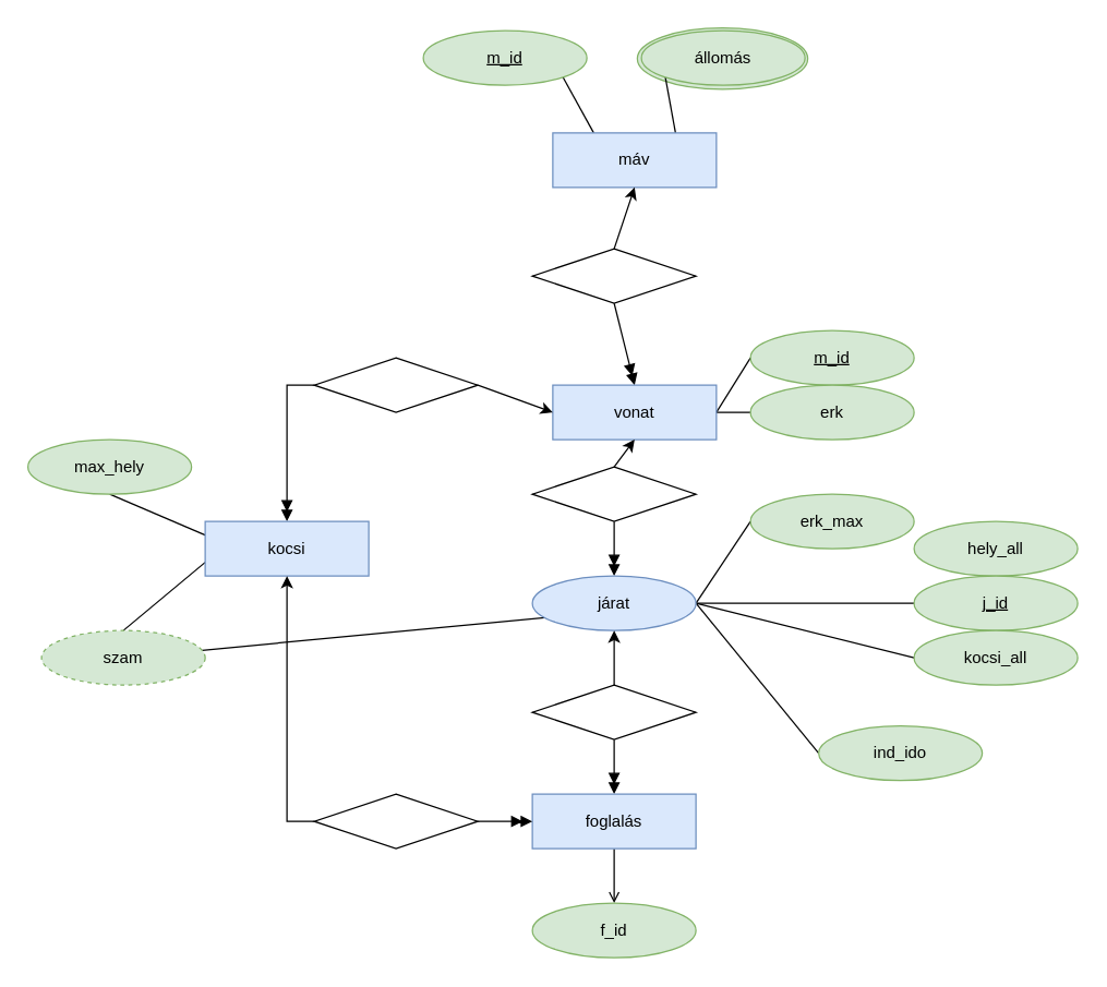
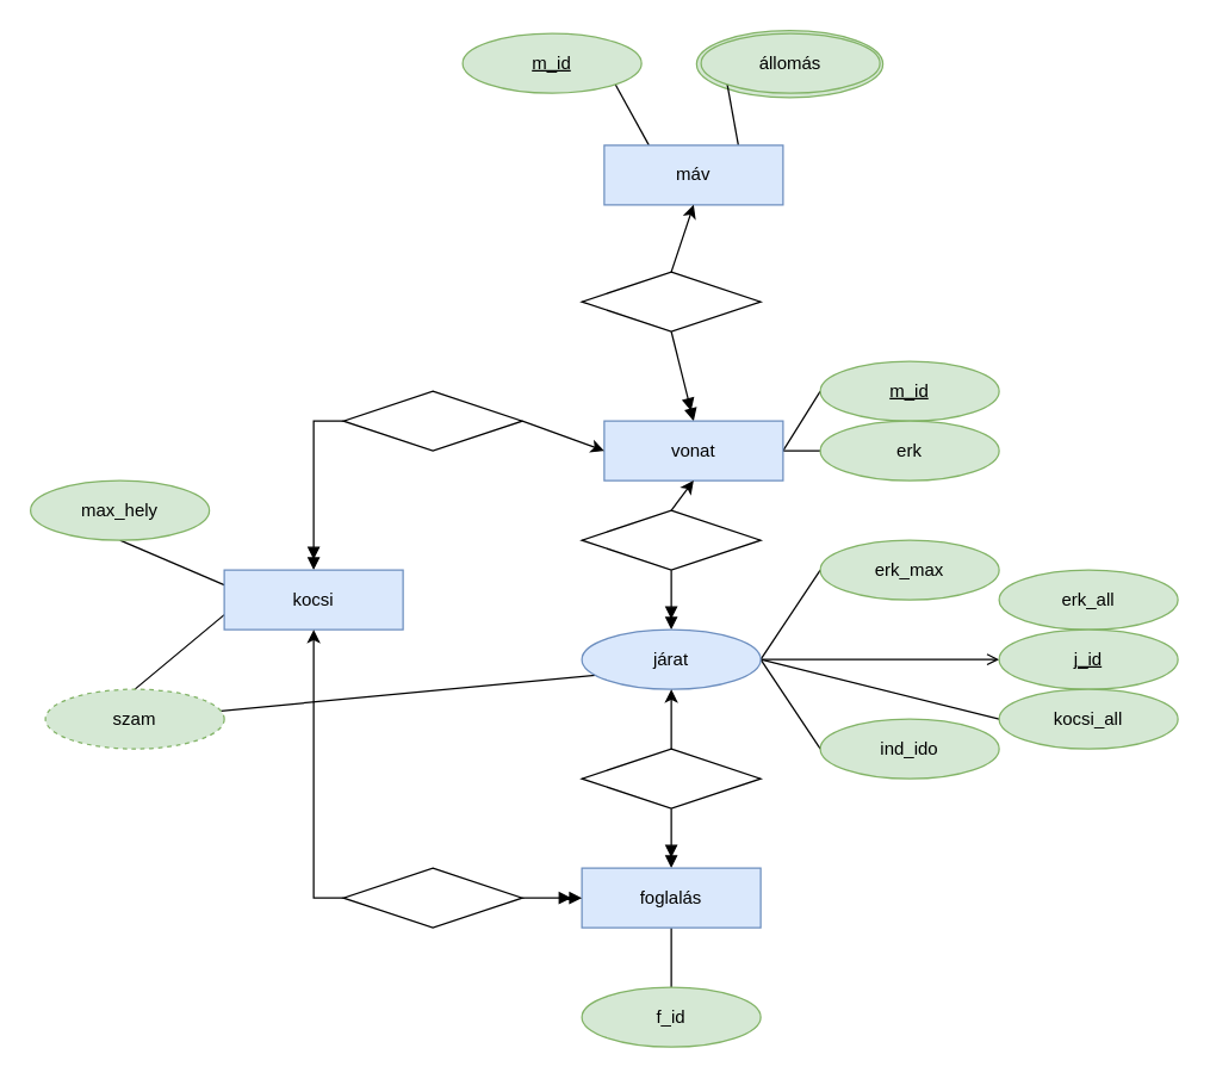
  <mxCell id="0" />
  <mxCell id="1" parent="0" />
  <mxCell id="2" value="állomás" style="ellipse;whiteSpace=wrap;html=1;fillColor=#d5e8d4;strokeColor=#82b366;" vertex="1" parent="1"><mxGeometry x="467" y="20" width="125" height="45" as="geometry" /></mxCell>
  <mxCell id="3" style="edgeStyle=none;rounded=0;orthogonalLoop=1;jettySize=auto;html=1;exitX=0.75;exitY=0;exitDx=0;exitDy=0;entryX=0;entryY=1;entryDx=0;entryDy=0;endArrow=none;endFill=0;" edge="1" parent="1" source="5" target="7"><mxGeometry relative="1" as="geometry" /></mxCell>
  <mxCell id="4" style="edgeStyle=none;rounded=0;orthogonalLoop=1;jettySize=auto;html=1;exitX=0.25;exitY=0;exitDx=0;exitDy=0;entryX=1;entryY=1;entryDx=0;entryDy=0;endArrow=none;endFill=0;" edge="1" parent="1" source="5" target="6"><mxGeometry relative="1" as="geometry" /></mxCell>
  <mxCell id="5" value="máv" style="rounded=0;whiteSpace=wrap;html=1;fillColor=#dae8fc;strokeColor=#6c8ebf;" vertex="1" parent="1"><mxGeometry x="405" y="97" width="120" height="40" as="geometry" /></mxCell>
  <mxCell id="6" value="m_id" style="ellipse;whiteSpace=wrap;html=1;fillColor=#d5e8d4;strokeColor=#82b366;fontStyle=4" vertex="1" parent="1"><mxGeometry x="310" y="22" width="120" height="40" as="geometry" /></mxCell>
  <mxCell id="7" value="állomás" style="ellipse;whiteSpace=wrap;html=1;fillColor=#d5e8d4;strokeColor=#82b366;" vertex="1" parent="1"><mxGeometry x="470" y="22" width="120" height="40" as="geometry" /></mxCell>
  <mxCell id="8" style="edgeStyle=none;rounded=0;orthogonalLoop=1;jettySize=auto;html=1;exitX=0.5;exitY=0;exitDx=0;exitDy=0;entryX=0.5;entryY=1;entryDx=0;entryDy=0;endArrow=classic;endFill=1;" edge="1" parent="1" source="10" target="5"><mxGeometry relative="1" as="geometry" /></mxCell>
  <mxCell id="9" style="edgeStyle=none;rounded=0;orthogonalLoop=1;jettySize=auto;html=1;exitX=0.5;exitY=1;exitDx=0;exitDy=0;entryX=0.5;entryY=0;entryDx=0;entryDy=0;endArrow=doubleBlock;endFill=1;" edge="1" parent="1" source="10" target="13"><mxGeometry relative="1" as="geometry" /></mxCell>
  <mxCell id="10" value="" style="rhombus;whiteSpace=wrap;html=1;" vertex="1" parent="1"><mxGeometry x="390" y="182" width="120" height="40" as="geometry" /></mxCell>
  <mxCell id="11" style="edgeStyle=none;rounded=0;orthogonalLoop=1;jettySize=auto;html=1;exitX=1;exitY=0.5;exitDx=0;exitDy=0;entryX=0;entryY=0.5;entryDx=0;entryDy=0;endArrow=none;endFill=0;" edge="1" parent="1" source="13" target="14"><mxGeometry relative="1" as="geometry" /></mxCell>
  <mxCell id="12" style="edgeStyle=none;rounded=0;orthogonalLoop=1;jettySize=auto;html=1;exitX=1;exitY=0.5;exitDx=0;exitDy=0;entryX=0;entryY=0.5;entryDx=0;entryDy=0;endArrow=none;endFill=0;" edge="1" parent="1" source="13" target="15"><mxGeometry relative="1" as="geometry" /></mxCell>
  <mxCell id="13" value="vonat" style="rounded=0;whiteSpace=wrap;html=1;fillColor=#dae8fc;strokeColor=#6c8ebf;" vertex="1" parent="1"><mxGeometry x="405" y="282" width="120" height="40" as="geometry" /></mxCell>
  <mxCell id="14" value="m_id" style="ellipse;whiteSpace=wrap;html=1;fillColor=#d5e8d4;strokeColor=#82b366;fontStyle=4" vertex="1" parent="1"><mxGeometry x="550" y="242" width="120" height="40" as="geometry" /></mxCell>
  <mxCell id="15" value="erk" style="ellipse;whiteSpace=wrap;html=1;fillColor=#d5e8d4;strokeColor=#82b366;fontStyle=0" vertex="1" parent="1"><mxGeometry x="550" y="282" width="120" height="40" as="geometry" /></mxCell>
  <mxCell id="16" style="edgeStyle=none;rounded=0;orthogonalLoop=1;jettySize=auto;html=1;exitX=0.5;exitY=0;exitDx=0;exitDy=0;entryX=0.5;entryY=1;entryDx=0;entryDy=0;endArrow=classic;endFill=1;" edge="1" parent="1" source="18" target="13"><mxGeometry relative="1" as="geometry" /></mxCell>
  <mxCell id="17" style="edgeStyle=none;rounded=0;orthogonalLoop=1;jettySize=auto;html=1;exitX=0.5;exitY=1;exitDx=0;exitDy=0;entryX=0.5;entryY=0;entryDx=0;entryDy=0;endArrow=doubleBlock;endFill=1;" edge="1" parent="1" source="18" target="24"><mxGeometry relative="1" as="geometry" /></mxCell>
  <mxCell id="18" value="" style="rhombus;whiteSpace=wrap;html=1;" vertex="1" parent="1"><mxGeometry x="390" y="342" width="120" height="40" as="geometry" /></mxCell>
  <mxCell id="19" style="edgeStyle=none;rounded=0;orthogonalLoop=1;jettySize=auto;html=1;exitX=1;exitY=0.5;exitDx=0;exitDy=0;entryX=0;entryY=0.5;entryDx=0;entryDy=0;endArrow=none;endFill=0;" edge="1" parent="1" source="24" target="42"><mxGeometry relative="1" as="geometry" /></mxCell>
  <mxCell id="20" style="edgeStyle=none;rounded=0;orthogonalLoop=1;jettySize=auto;html=1;exitX=1;exitY=0.5;exitDx=0;exitDy=0;entryX=0;entryY=0.5;entryDx=0;entryDy=0;endArrow=none;endFill=0;" edge="1" parent="1" source="24" target="46"><mxGeometry relative="1" as="geometry" /></mxCell>
  <mxCell id="21" style="edgeStyle=none;rounded=0;orthogonalLoop=1;jettySize=auto;html=1;exitX=1;exitY=0.5;exitDx=0;exitDy=0;entryX=0;entryY=0.5;entryDx=0;entryDy=0;endArrow=none;endFill=0;" edge="1" parent="1" source="24" target="45"><mxGeometry relative="1" as="geometry" /></mxCell>
- <mxCell id="22" style="edgeStyle=none;rounded=0;orthogonalLoop=1;jettySize=auto;html=1;exitX=1;exitY=0.5;exitDx=0;exitDy=0;entryX=0;entryY=0.5;entryDx=0;entryDy=0;endArrow=none;endFill=0;" edge="1" parent="1" source="24" target="44"><mxGeometry relative="1" as="geometry" /></mxCell>
+ <mxCell id="22" style="edgeStyle=none;rounded=0;orthogonalLoop=1;jettySize=auto;html=1;exitX=1;exitY=0.5;exitDx=0;exitDy=0;entryX=0;entryY=0.5;entryDx=0;entryDy=0;endArrow=open;endFill=0;" edge="1" parent="1" source="24" target="44"><mxGeometry relative="1" as="geometry" /></mxCell>
  <mxCell id="23" style="edgeStyle=none;rounded=0;orthogonalLoop=1;jettySize=auto;html=1;exitX=1;exitY=0.5;exitDx=0;exitDy=0;endArrow=none;endFill=0;" edge="1" parent="1" source="24" target="40"><mxGeometry relative="1" as="geometry" /></mxCell>
  <mxCell id="24" value="járat" style="ellipse;whiteSpace=wrap;html=1;fillColor=#dae8fc;strokeColor=#6c8ebf;" vertex="1" parent="1"><mxGeometry x="390" y="422" width="120" height="40" as="geometry" /></mxCell>
  <mxCell id="25" style="edgeStyle=none;rounded=0;orthogonalLoop=1;jettySize=auto;html=1;exitX=0.5;exitY=0;exitDx=0;exitDy=0;entryX=0.5;entryY=1;entryDx=0;entryDy=0;endArrow=classic;endFill=1;" edge="1" parent="1" source="27" target="24"><mxGeometry relative="1" as="geometry" /></mxCell>
  <mxCell id="26" style="edgeStyle=none;rounded=0;orthogonalLoop=1;jettySize=auto;html=1;exitX=0.5;exitY=1;exitDx=0;exitDy=0;endArrow=doubleBlock;endFill=1;entryX=0.5;entryY=0;entryDx=0;entryDy=0;" edge="1" parent="1" source="27" target="29"><mxGeometry relative="1" as="geometry"><mxPoint x="310" y="522" as="targetPoint" /></mxGeometry></mxCell>
  <mxCell id="27" value="" style="rhombus;whiteSpace=wrap;html=1;" vertex="1" parent="1"><mxGeometry x="390" y="502" width="120" height="40" as="geometry" /></mxCell>
- <mxCell id="28" style="edgeStyle=none;rounded=0;orthogonalLoop=1;jettySize=auto;html=1;exitX=0.5;exitY=1;exitDx=0;exitDy=0;entryX=0.5;entryY=0;entryDx=0;entryDy=0;endArrow=open;endFill=0;" edge="1" parent="1" source="29" target="41"><mxGeometry relative="1" as="geometry" /></mxCell>
+ <mxCell id="28" style="edgeStyle=none;rounded=0;orthogonalLoop=1;jettySize=auto;html=1;exitX=0.5;exitY=1;exitDx=0;exitDy=0;entryX=0.5;entryY=0;entryDx=0;entryDy=0;endArrow=none;endFill=0;" edge="1" parent="1" source="29" target="41"><mxGeometry relative="1" as="geometry" /></mxCell>
  <mxCell id="29" value="foglalás" style="rounded=0;whiteSpace=wrap;html=1;fillColor=#dae8fc;strokeColor=#6c8ebf;" vertex="1" parent="1"><mxGeometry x="390" y="582" width="120" height="40" as="geometry" /></mxCell>
  <mxCell id="30" style="edgeStyle=none;rounded=0;orthogonalLoop=1;jettySize=auto;html=1;exitX=1;exitY=0.5;exitDx=0;exitDy=0;entryX=0;entryY=0.5;entryDx=0;entryDy=0;endArrow=classic;endFill=1;" edge="1" parent="1" source="32" target="13"><mxGeometry relative="1" as="geometry" /></mxCell>
  <mxCell id="31" style="edgeStyle=orthogonalEdgeStyle;rounded=0;orthogonalLoop=1;jettySize=auto;html=1;exitX=0;exitY=0.5;exitDx=0;exitDy=0;entryX=0.5;entryY=0;entryDx=0;entryDy=0;endArrow=doubleBlock;endFill=1;" edge="1" parent="1" source="32" target="35"><mxGeometry relative="1" as="geometry" /></mxCell>
  <mxCell id="32" value="" style="rhombus;whiteSpace=wrap;html=1;" vertex="1" parent="1"><mxGeometry x="230" y="262" width="120" height="40" as="geometry" /></mxCell>
  <mxCell id="33" style="edgeStyle=none;rounded=0;orthogonalLoop=1;jettySize=auto;html=1;exitX=0;exitY=0.75;exitDx=0;exitDy=0;entryX=0.5;entryY=0;entryDx=0;entryDy=0;endArrow=none;endFill=0;" edge="1" parent="1" source="35" target="40"><mxGeometry relative="1" as="geometry" /></mxCell>
  <mxCell id="34" style="edgeStyle=none;rounded=0;orthogonalLoop=1;jettySize=auto;html=1;exitX=0;exitY=0.25;exitDx=0;exitDy=0;entryX=0.5;entryY=1;entryDx=0;entryDy=0;endArrow=none;endFill=0;" edge="1" parent="1" source="35" target="39"><mxGeometry relative="1" as="geometry" /></mxCell>
  <mxCell id="35" value="kocsi" style="rounded=0;whiteSpace=wrap;html=1;fillColor=#dae8fc;strokeColor=#6c8ebf;" vertex="1" parent="1"><mxGeometry x="150" y="382" width="120" height="40" as="geometry" /></mxCell>
  <mxCell id="36" style="edgeStyle=orthogonalEdgeStyle;rounded=0;orthogonalLoop=1;jettySize=auto;html=1;exitX=1;exitY=0.5;exitDx=0;exitDy=0;entryX=0;entryY=0.5;entryDx=0;entryDy=0;endArrow=doubleBlock;endFill=1;" edge="1" parent="1" source="38" target="29"><mxGeometry relative="1" as="geometry" /></mxCell>
  <mxCell id="37" style="edgeStyle=orthogonalEdgeStyle;rounded=0;orthogonalLoop=1;jettySize=auto;html=1;exitX=0;exitY=0.5;exitDx=0;exitDy=0;entryX=0.5;entryY=1;entryDx=0;entryDy=0;endArrow=classic;endFill=1;" edge="1" parent="1" source="38" target="35"><mxGeometry relative="1" as="geometry" /></mxCell>
  <mxCell id="38" value="" style="rhombus;whiteSpace=wrap;html=1;" vertex="1" parent="1"><mxGeometry x="230" y="582" width="120" height="40" as="geometry" /></mxCell>
  <mxCell id="39" value="max_hely" style="ellipse;whiteSpace=wrap;html=1;fillColor=#d5e8d4;strokeColor=#82b366;fontStyle=0" vertex="1" parent="1"><mxGeometry x="20" y="322" width="120" height="40" as="geometry" /></mxCell>
  <mxCell id="40" value="szam" style="ellipse;whiteSpace=wrap;html=1;fillColor=#d5e8d4;strokeColor=#82b366;fontStyle=0;dashed=1;" vertex="1" parent="1"><mxGeometry y="462" width="120" height="40" as="geometry" x="30" /></mxCell>
  <mxCell id="41" value="f_id" style="ellipse;whiteSpace=wrap;html=1;fillColor=#d5e8d4;strokeColor=#82b366;fontStyle=0" vertex="1" parent="1"><mxGeometry x="390" y="662" width="120" height="40" as="geometry" /></mxCell>
  <mxCell id="42" value="erk_max" style="ellipse;whiteSpace=wrap;html=1;fillColor=#d5e8d4;strokeColor=#82b366;fontStyle=0" vertex="1" parent="1"><mxGeometry x="550" y="362" width="120" height="40" as="geometry" /></mxCell>
- <mxCell id="43" value="hely_all" style="ellipse;whiteSpace=wrap;html=1;fillColor=#d5e8d4;strokeColor=#82b366;fontStyle=0" vertex="1" parent="1"><mxGeometry x="670" y="382" width="120" height="40" as="geometry" /></mxCell>
+ <mxCell id="43" value="erk_all" style="ellipse;whiteSpace=wrap;html=1;fillColor=#d5e8d4;strokeColor=#82b366;fontStyle=0" vertex="1" parent="1"><mxGeometry x="670" y="382" width="120" height="40" as="geometry" /></mxCell>
  <mxCell id="44" value="&lt;u&gt;j_id&lt;/u&gt;" style="ellipse;whiteSpace=wrap;html=1;fillColor=#d5e8d4;strokeColor=#82b366;fontStyle=0" vertex="1" parent="1"><mxGeometry x="670" y="422" width="120" height="40" as="geometry" /></mxCell>
  <mxCell id="45" value="kocsi_all" style="ellipse;whiteSpace=wrap;html=1;fillColor=#d5e8d4;strokeColor=#82b366;fontStyle=0" vertex="1" parent="1"><mxGeometry x="670" y="462" width="120" height="40" as="geometry" /></mxCell>
- <mxCell id="46" value="ind_ido" style="ellipse;whiteSpace=wrap;html=1;fillColor=#d5e8d4;strokeColor=#82b366;fontStyle=0" vertex="1" parent="1"><mxGeometry x="600" y="532" width="120" height="40" as="geometry" /></mxCell>
+ <mxCell id="46" value="ind_ido" style="ellipse;whiteSpace=wrap;html=1;fillColor=#d5e8d4;strokeColor=#82b366;fontStyle=0" vertex="1" parent="1"><mxGeometry x="550" y="482" width="120" height="40" as="geometry" /></mxCell>
